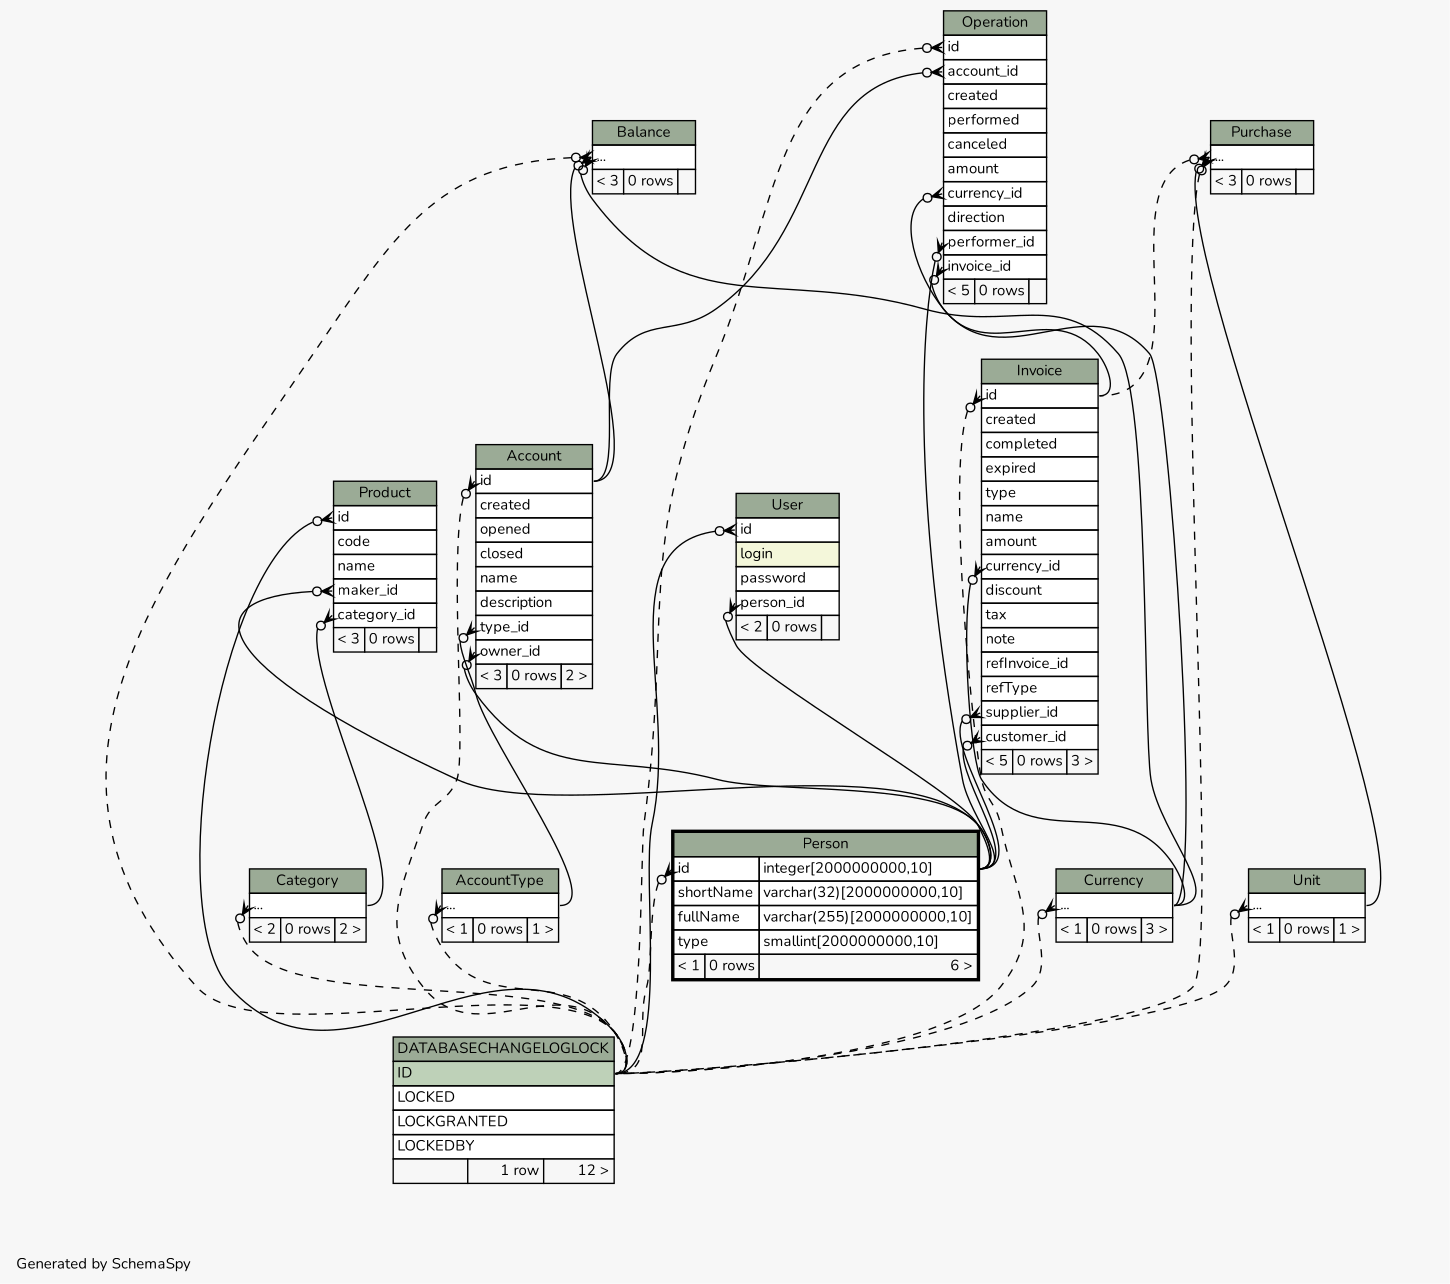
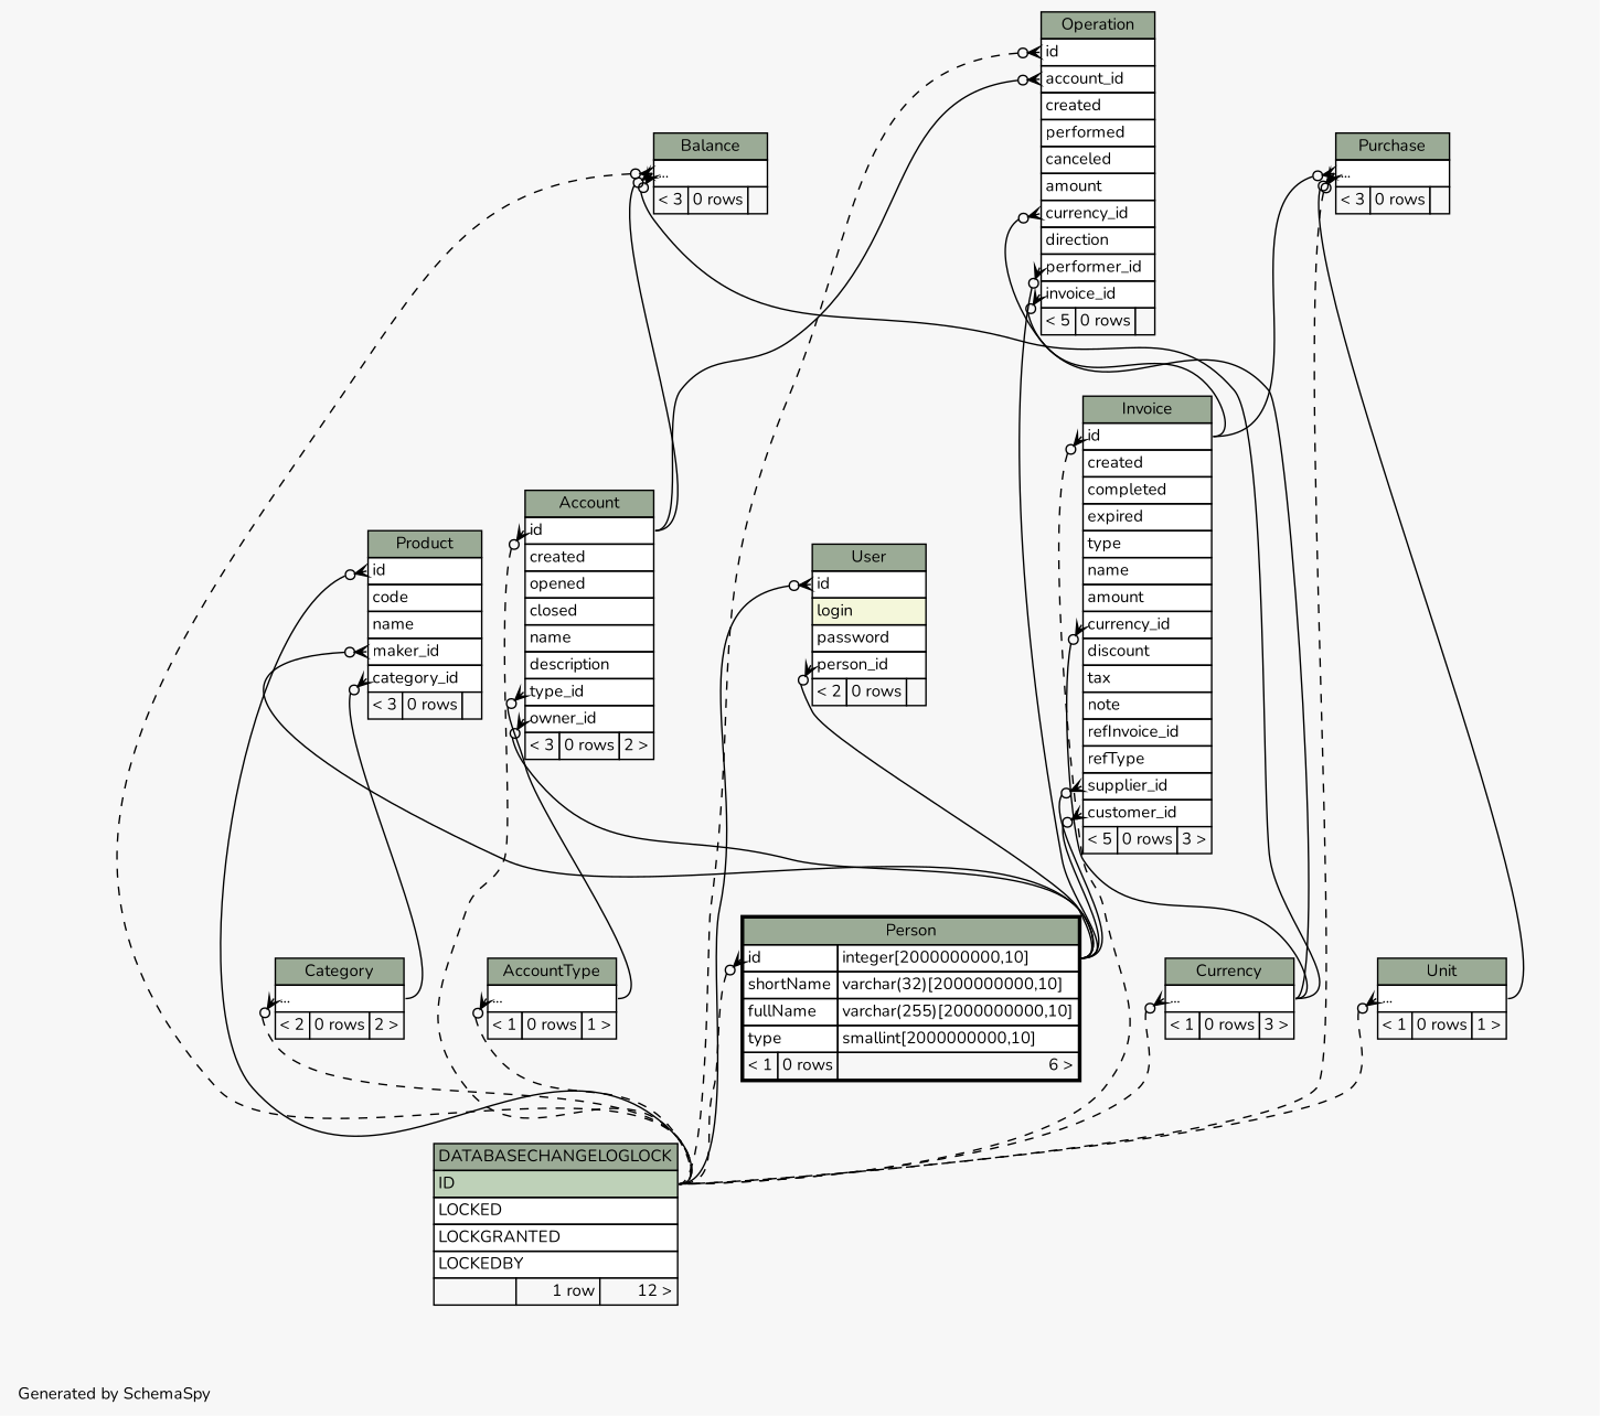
  digraph {
    bgcolor="#f7f7f7"
    fontname=Nunito
    fontsize=11
    label="\nGenerated by SchemaSpy"
    labeljust=l
    nodesep=0.18
    rankdir=TB
    ranksep=0.46
    node [fontname=Nunito fontsize=11 shape=plaintext]
    edge [arrowhead=none arrowsize=0.8 arrowtail=crowodot dir=back fontname=Nunito headport="ID:e" tailport="elipses:w"]
    n1 [label=<     <TABLE BORDER="0" CELLBORDER="1" CELLSPACING="0" BGCOLOR="#ffffff">       <TR><TD COLSPAN="3" BGCOLOR="#9bab96" ALIGN="CENTER">Account</TD></TR>       <TR><TD PORT="id" COLSPAN="3" ALIGN="LEFT">id</TD></TR>       <TR><TD PORT="created" COLSPAN="3" ALIGN="LEFT">created</TD></TR>       <TR><TD PORT="opened" COLSPAN="3" ALIGN="LEFT">opened</TD></TR>       <TR><TD PORT="closed" COLSPAN="3" ALIGN="LEFT">closed</TD></TR>       <TR><TD PORT="name" COLSPAN="3" ALIGN="LEFT">name</TD></TR>       <TR><TD PORT="description" COLSPAN="3" ALIGN="LEFT">description</TD></TR>       <TR><TD PORT="type_id" COLSPAN="3" ALIGN="LEFT">type_id</TD></TR>       <TR><TD PORT="owner_id" COLSPAN="3" ALIGN="LEFT">owner_id</TD></TR>       <TR><TD ALIGN="LEFT" BGCOLOR="#f7f7f7">&lt; 3</TD><TD ALIGN="RIGHT" BGCOLOR="#f7f7f7">0 rows</TD><TD ALIGN="RIGHT" BGCOLOR="#f7f7f7">2 &gt;</TD></TR>     </TABLE>>]
    n2 [label=<     <TABLE BORDER="0" CELLBORDER="1" CELLSPACING="0" BGCOLOR="#ffffff">       <TR><TD COLSPAN="3" BGCOLOR="#9bab96" ALIGN="CENTER">DATABASECHANGELOGLOCK</TD></TR>       <TR><TD PORT="ID" COLSPAN="3" BGCOLOR="#bed1b8" ALIGN="LEFT">ID</TD></TR>       <TR><TD PORT="LOCKED" COLSPAN="3" ALIGN="LEFT">LOCKED</TD></TR>       <TR><TD PORT="LOCKGRANTED" COLSPAN="3" ALIGN="LEFT">LOCKGRANTED</TD></TR>       <TR><TD PORT="LOCKEDBY" COLSPAN="3" ALIGN="LEFT">LOCKEDBY</TD></TR>       <TR><TD ALIGN="LEFT" BGCOLOR="#f7f7f7">  </TD><TD ALIGN="RIGHT" BGCOLOR="#f7f7f7">1 row</TD><TD ALIGN="RIGHT" BGCOLOR="#f7f7f7">12 &gt;</TD></TR>     </TABLE>>]
    n3 [label=<     <TABLE BORDER="2" CELLBORDER="1" CELLSPACING="0" BGCOLOR="#ffffff">       <TR><TD COLSPAN="3" BGCOLOR="#9bab96" ALIGN="CENTER">Person</TD></TR>       <TR><TD PORT="id" COLSPAN="2" ALIGN="LEFT">id</TD><TD PORT="id.type" ALIGN="LEFT">integer[2000000000,10]</TD></TR>       <TR><TD PORT="shortName" COLSPAN="2" ALIGN="LEFT">shortName</TD><TD PORT="shortName.type" ALIGN="LEFT">varchar(32)[2000000000,10]</TD></TR>       <TR><TD PORT="fullName" COLSPAN="2" ALIGN="LEFT">fullName</TD><TD PORT="fullName.type" ALIGN="LEFT">varchar(255)[2000000000,10]</TD></TR>       <TR><TD PORT="type" COLSPAN="2" ALIGN="LEFT">type</TD><TD PORT="type.type" ALIGN="LEFT">smallint[2000000000,10]</TD></TR>       <TR><TD ALIGN="LEFT" BGCOLOR="#f7f7f7">&lt; 1</TD><TD ALIGN="RIGHT" BGCOLOR="#f7f7f7">0 rows</TD><TD ALIGN="RIGHT" BGCOLOR="#f7f7f7">6 &gt;</TD></TR>     </TABLE>>]
    n4 [label=<     <TABLE BORDER="0" CELLBORDER="1" CELLSPACING="0" BGCOLOR="#ffffff">       <TR><TD COLSPAN="3" BGCOLOR="#9bab96" ALIGN="CENTER">AccountType</TD></TR>       <TR><TD PORT="elipses" COLSPAN="3" ALIGN="LEFT">...</TD></TR>       <TR><TD ALIGN="LEFT" BGCOLOR="#f7f7f7">&lt; 1</TD><TD ALIGN="RIGHT" BGCOLOR="#f7f7f7">0 rows</TD><TD ALIGN="RIGHT" BGCOLOR="#f7f7f7">1 &gt;</TD></TR>     </TABLE>>]
    n5 [label=<     <TABLE BORDER="0" CELLBORDER="1" CELLSPACING="0" BGCOLOR="#ffffff">       <TR><TD COLSPAN="3" BGCOLOR="#9bab96" ALIGN="CENTER">Balance</TD></TR>       <TR><TD PORT="elipses" COLSPAN="3" ALIGN="LEFT">...</TD></TR>       <TR><TD ALIGN="LEFT" BGCOLOR="#f7f7f7">&lt; 3</TD><TD ALIGN="RIGHT" BGCOLOR="#f7f7f7">0 rows</TD><TD ALIGN="RIGHT" BGCOLOR="#f7f7f7">  </TD></TR>     </TABLE>>]
    n6 [label=<     <TABLE BORDER="0" CELLBORDER="1" CELLSPACING="0" BGCOLOR="#ffffff">       <TR><TD COLSPAN="3" BGCOLOR="#9bab96" ALIGN="CENTER">Currency</TD></TR>       <TR><TD PORT="elipses" COLSPAN="3" ALIGN="LEFT">...</TD></TR>       <TR><TD ALIGN="LEFT" BGCOLOR="#f7f7f7">&lt; 1</TD><TD ALIGN="RIGHT" BGCOLOR="#f7f7f7">0 rows</TD><TD ALIGN="RIGHT" BGCOLOR="#f7f7f7">3 &gt;</TD></TR>     </TABLE>>]
    n7 [label=<     <TABLE BORDER="0" CELLBORDER="1" CELLSPACING="0" BGCOLOR="#ffffff">       <TR><TD COLSPAN="3" BGCOLOR="#9bab96" ALIGN="CENTER">Category</TD></TR>       <TR><TD PORT="elipses" COLSPAN="3" ALIGN="LEFT">...</TD></TR>       <TR><TD ALIGN="LEFT" BGCOLOR="#f7f7f7">&lt; 2</TD><TD ALIGN="RIGHT" BGCOLOR="#f7f7f7">0 rows</TD><TD ALIGN="RIGHT" BGCOLOR="#f7f7f7">2 &gt;</TD></TR>     </TABLE>>]
    n8 [label=<     <TABLE BORDER="0" CELLBORDER="1" CELLSPACING="0" BGCOLOR="#ffffff">       <TR><TD COLSPAN="3" BGCOLOR="#9bab96" ALIGN="CENTER">Invoice</TD></TR>       <TR><TD PORT="id" COLSPAN="3" ALIGN="LEFT">id</TD></TR>       <TR><TD PORT="created" COLSPAN="3" ALIGN="LEFT">created</TD></TR>       <TR><TD PORT="completed" COLSPAN="3" ALIGN="LEFT">completed</TD></TR>       <TR><TD PORT="expired" COLSPAN="3" ALIGN="LEFT">expired</TD></TR>       <TR><TD PORT="type" COLSPAN="3" ALIGN="LEFT">type</TD></TR>       <TR><TD PORT="name" COLSPAN="3" ALIGN="LEFT">name</TD></TR>       <TR><TD PORT="amount" COLSPAN="3" ALIGN="LEFT">amount</TD></TR>       <TR><TD PORT="currency_id" COLSPAN="3" ALIGN="LEFT">currency_id</TD></TR>       <TR><TD PORT="discount" COLSPAN="3" ALIGN="LEFT">discount</TD></TR>       <TR><TD PORT="tax" COLSPAN="3" ALIGN="LEFT">tax</TD></TR>       <TR><TD PORT="note" COLSPAN="3" ALIGN="LEFT">note</TD></TR>       <TR><TD PORT="refInvoice_id" COLSPAN="3" ALIGN="LEFT">refInvoice_id</TD></TR>       <TR><TD PORT="refType" COLSPAN="3" ALIGN="LEFT">refType</TD></TR>       <TR><TD PORT="supplier_id" COLSPAN="3" ALIGN="LEFT">supplier_id</TD></TR>       <TR><TD PORT="customer_id" COLSPAN="3" ALIGN="LEFT">customer_id</TD></TR>       <TR><TD ALIGN="LEFT" BGCOLOR="#f7f7f7">&lt; 5</TD><TD ALIGN="RIGHT" BGCOLOR="#f7f7f7">0 rows</TD><TD ALIGN="RIGHT" BGCOLOR="#f7f7f7">3 &gt;</TD></TR>     </TABLE>>]
    n9 [label=<     <TABLE BORDER="0" CELLBORDER="1" CELLSPACING="0" BGCOLOR="#ffffff">       <TR><TD COLSPAN="3" BGCOLOR="#9bab96" ALIGN="CENTER">Operation</TD></TR>       <TR><TD PORT="id" COLSPAN="3" ALIGN="LEFT">id</TD></TR>       <TR><TD PORT="account_id" COLSPAN="3" ALIGN="LEFT">account_id</TD></TR>       <TR><TD PORT="created" COLSPAN="3" ALIGN="LEFT">created</TD></TR>       <TR><TD PORT="performed" COLSPAN="3" ALIGN="LEFT">performed</TD></TR>       <TR><TD PORT="canceled" COLSPAN="3" ALIGN="LEFT">canceled</TD></TR>       <TR><TD PORT="amount" COLSPAN="3" ALIGN="LEFT">amount</TD></TR>       <TR><TD PORT="currency_id" COLSPAN="3" ALIGN="LEFT">currency_id</TD></TR>       <TR><TD PORT="direction" COLSPAN="3" ALIGN="LEFT">direction</TD></TR>       <TR><TD PORT="performer_id" COLSPAN="3" ALIGN="LEFT">performer_id</TD></TR>       <TR><TD PORT="invoice_id" COLSPAN="3" ALIGN="LEFT">invoice_id</TD></TR>       <TR><TD ALIGN="LEFT" BGCOLOR="#f7f7f7">&lt; 5</TD><TD ALIGN="RIGHT" BGCOLOR="#f7f7f7">0 rows</TD><TD ALIGN="RIGHT" BGCOLOR="#f7f7f7">  </TD></TR>     </TABLE>>]
    n10 [label=<     <TABLE BORDER="0" CELLBORDER="1" CELLSPACING="0" BGCOLOR="#ffffff">       <TR><TD COLSPAN="3" BGCOLOR="#9bab96" ALIGN="CENTER">Product</TD></TR>       <TR><TD PORT="id" COLSPAN="3" ALIGN="LEFT">id</TD></TR>       <TR><TD PORT="code" COLSPAN="3" ALIGN="LEFT">code</TD></TR>       <TR><TD PORT="name" COLSPAN="3" ALIGN="LEFT">name</TD></TR>       <TR><TD PORT="maker_id" COLSPAN="3" ALIGN="LEFT">maker_id</TD></TR>       <TR><TD PORT="category_id" COLSPAN="3" ALIGN="LEFT">category_id</TD></TR>       <TR><TD ALIGN="LEFT" BGCOLOR="#f7f7f7">&lt; 3</TD><TD ALIGN="RIGHT" BGCOLOR="#f7f7f7">0 rows</TD><TD ALIGN="RIGHT" BGCOLOR="#f7f7f7">  </TD></TR>     </TABLE>>]
    n11 [label=<     <TABLE BORDER="0" CELLBORDER="1" CELLSPACING="0" BGCOLOR="#ffffff">       <TR><TD COLSPAN="3" BGCOLOR="#9bab96" ALIGN="CENTER">Purchase</TD></TR>       <TR><TD PORT="elipses" COLSPAN="3" ALIGN="LEFT">...</TD></TR>       <TR><TD ALIGN="LEFT" BGCOLOR="#f7f7f7">&lt; 3</TD><TD ALIGN="RIGHT" BGCOLOR="#f7f7f7">0 rows</TD><TD ALIGN="RIGHT" BGCOLOR="#f7f7f7">  </TD></TR>     </TABLE>>]
    n12 [label=<     <TABLE BORDER="0" CELLBORDER="1" CELLSPACING="0" BGCOLOR="#ffffff">       <TR><TD COLSPAN="3" BGCOLOR="#9bab96" ALIGN="CENTER">Unit</TD></TR>       <TR><TD PORT="elipses" COLSPAN="3" ALIGN="LEFT">...</TD></TR>       <TR><TD ALIGN="LEFT" BGCOLOR="#f7f7f7">&lt; 1</TD><TD ALIGN="RIGHT" BGCOLOR="#f7f7f7">0 rows</TD><TD ALIGN="RIGHT" BGCOLOR="#f7f7f7">1 &gt;</TD></TR>     </TABLE>>]
    n13 [label=<     <TABLE BORDER="0" CELLBORDER="1" CELLSPACING="0" BGCOLOR="#ffffff">       <TR><TD COLSPAN="3" BGCOLOR="#9bab96" ALIGN="CENTER">User</TD></TR>       <TR><TD PORT="id" COLSPAN="3" ALIGN="LEFT">id</TD></TR>       <TR><TD PORT="login" COLSPAN="3" BGCOLOR="#f4f7da" ALIGN="LEFT">login</TD></TR>       <TR><TD PORT="password" COLSPAN="3" ALIGN="LEFT">password</TD></TR>       <TR><TD PORT="person_id" COLSPAN="3" ALIGN="LEFT">person_id</TD></TR>       <TR><TD ALIGN="LEFT" BGCOLOR="#f7f7f7">&lt; 2</TD><TD ALIGN="RIGHT" BGCOLOR="#f7f7f7">0 rows</TD><TD ALIGN="RIGHT" BGCOLOR="#f7f7f7">  </TD></TR>     </TABLE>>]
    n1 -> n2 [style=dashed tailport="id:w"]
    n1 -> n3 [headport="id.type:e" tailport="owner_id:w"]
    n1 -> n4 [headport="elipses:e" tailport="type_id:w"]
    n3 -> n2 [style=dashed tailport="id:w"]
    n4 -> n2 [style=dashed]
    n5 -> n1 [headport="id:e"]
    n5 -> n2 [style=dashed]
    n5 -> n6 [headport="elipses:e"]
    n6 -> n2 [style=dashed]
    n7 -> n2 [style=dashed]
    n8 -> n2 [style=dashed tailport="id:w"]
    n8 -> n3 [headport="id.type:e" tailport="customer_id:w"]
    n8 -> n3 [headport="id.type:e" tailport="supplier_id:w"]
    n8 -> n6 [headport="elipses:e" tailport="currency_id:w"]
    n9 -> n1 [headport="id:e" tailport="account_id:w"]
    n9 -> n2 [style=dashed tailport="id:w"]
    n9 -> n3 [headport="id.type:e" tailport="performer_id:w"]
    n9 -> n6 [headport="elipses:e" tailport="currency_id:w"]
    n9 -> n8 [headport="id:e" tailport="invoice_id:w"]
    n10 -> n2 [style=solid tailport="id:w"]
    n10 -> n3 [headport="id.type:e" tailport="maker_id:w"]
    n10 -> n7 [headport="elipses:e" tailport="category_id:w"]
    n11 -> n2 [style=dashed]
-   n11 -> n8 [headport="id:e" style=dashed]
+   n11 -> n8 [headport="id:e"]
    n11 -> n12 [headport="elipses:e"]
    n12 -> n2 [style=dashed]
    n13 -> n2 [style=solid tailport="id:w"]
    n13 -> n3 [headport="id.type:e" tailport="person_id:w"]
  }
